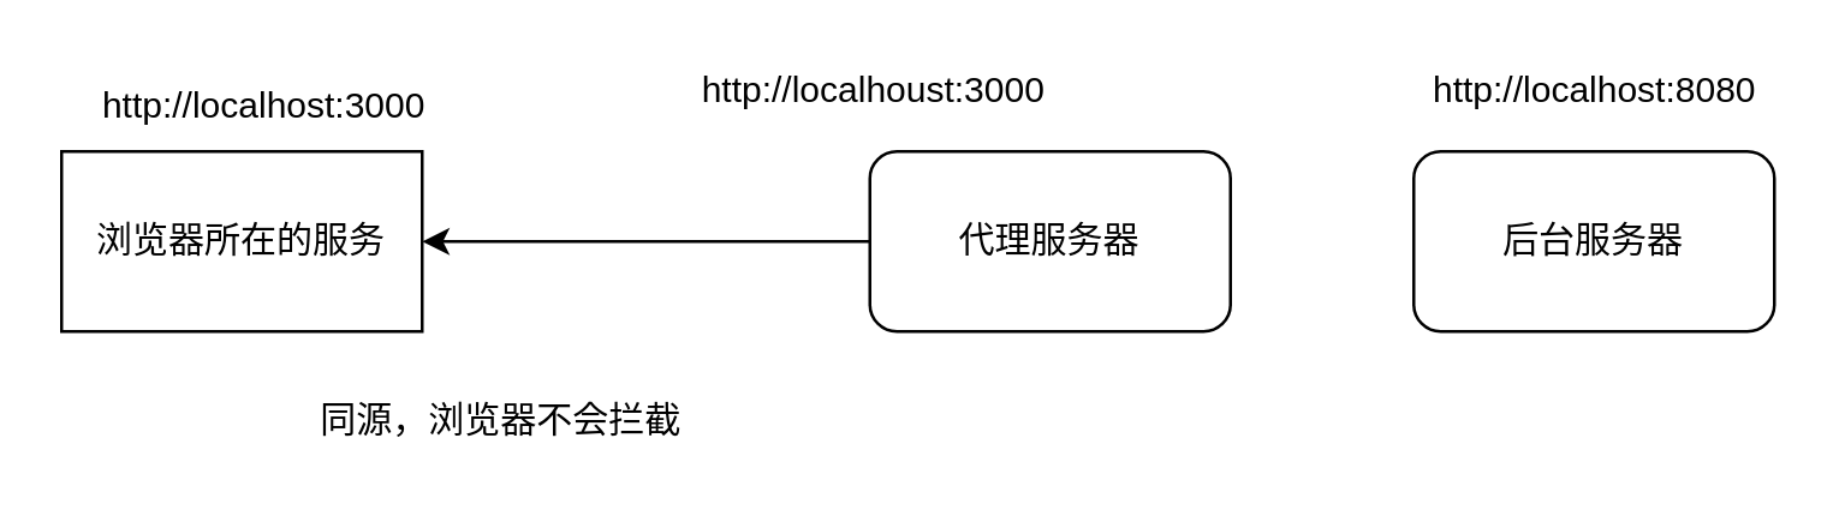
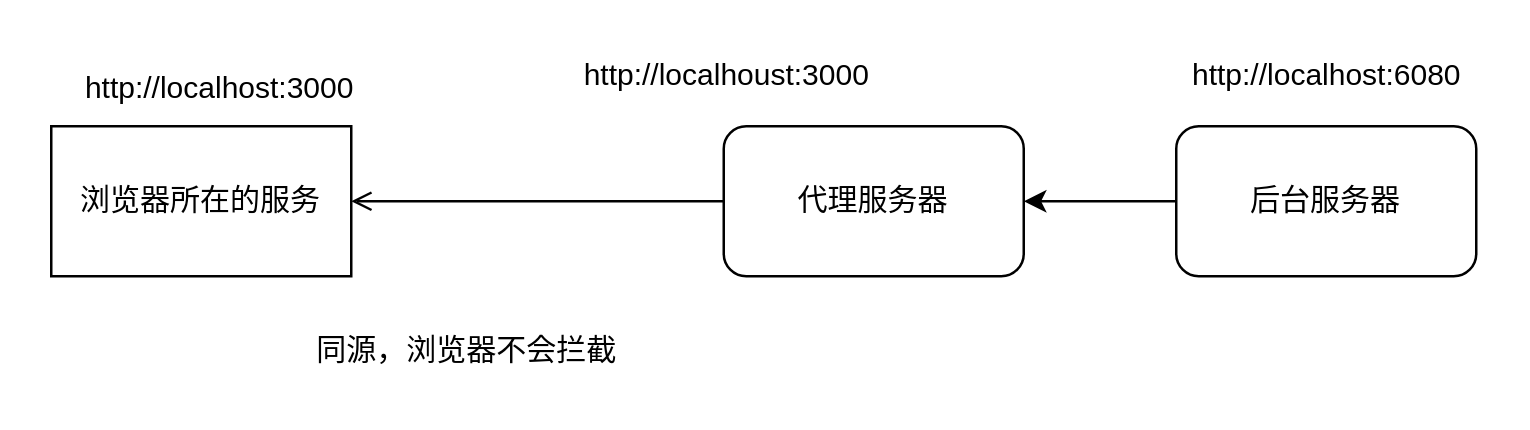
  <mxCell id="0" />
  <mxCell id="1" parent="0" />
  <mxCell id="2" value="浏览器所在的服务" style="rounded=0;whiteSpace=wrap;html=1;" vertex="1" parent="1"><mxGeometry x="20" y="50" width="120" height="60" as="geometry" /></mxCell>
  <mxCell id="3" value="&amp;nbsp;http://localhost:3000" style="text;html=1;strokeColor=none;fillColor=none;align=center;verticalAlign=middle;whiteSpace=wrap;rounded=0;" vertex="1" parent="1"><mxGeometry x="56" y="20" width="60" height="30" as="geometry" /></mxCell>
+ <mxCell id="4" style="edgeStyle=none;html=1;exitX=0;exitY=0.5;exitDx=0;exitDy=0;entryX=1;entryY=0.5;entryDx=0;entryDy=0;" edge="1" parent="1" source="5" target="8"><mxGeometry relative="1" as="geometry" /></mxCell>
  <mxCell id="5" value="后台服务器" style="rounded=1;whiteSpace=wrap;html=1;" vertex="1" parent="1"><mxGeometry x="470" y="50" width="120" height="60" as="geometry" /></mxCell>
- <mxCell id="6" value="http://localhost:8080" style="text;html=1;align=center;verticalAlign=middle;resizable=0;points=[];autosize=1;strokeColor=none;fillColor=none;" vertex="1" parent="1"><mxGeometry x="470" y="20" width="120" height="20" as="geometry" /></mxCell>
- <mxCell id="7" style="edgeStyle=none;html=1;exitX=0;exitY=0.5;exitDx=0;exitDy=0;" edge="1" parent="1" source="8" target="2"><mxGeometry relative="1" as="geometry" /></mxCell>
+ <mxCell id="6" value="http://localhost:6080" style="text;html=1;align=center;verticalAlign=middle;resizable=0;points=[];autosize=1;strokeColor=none;fillColor=none;" vertex="1" parent="1"><mxGeometry x="470" y="20" width="120" height="20" as="geometry" /></mxCell>
+ <mxCell id="7" style="edgeStyle=none;html=1;exitX=0;exitY=0.5;exitDx=0;exitDy=0;endArrow=open;" edge="1" parent="1" source="8" target="2"><mxGeometry relative="1" as="geometry" /></mxCell>
  <mxCell id="8" value="代理服务器" style="rounded=1;whiteSpace=wrap;html=1;" vertex="1" parent="1"><mxGeometry x="289" y="50" width="120" height="60" as="geometry" /></mxCell>
  <mxCell id="9" value="http://localhoust:3000" style="text;html=1;align=center;verticalAlign=middle;resizable=0;points=[];autosize=1;strokeColor=none;fillColor=none;" vertex="1" parent="1"><mxGeometry x="225" y="20" width="130" height="20" as="geometry" /></mxCell>
- <mxCell id="10" value="同源，浏览器不会拦截" style="text;html=1;align=center;verticalAlign=middle;resizable=0;points=[];autosize=1;strokeColor=none;fillColor=none;" vertex="1" parent="1"><mxGeometry x="96" y="130" width="140" height="20" as="geometry" /></mxCell>
+ <mxCell id="10" value="同源，浏览器不会拦截" style="text;html=1;align=center;verticalAlign=middle;resizable=0;points=[];autosize=1;strokeColor=none;fillColor=none;" vertex="1" parent="1"><mxGeometry x="116" y="130" width="140" height="20" as="geometry" /></mxCell>
